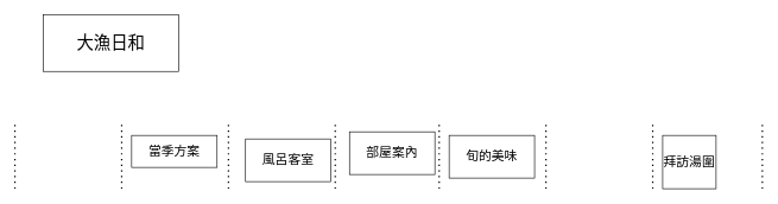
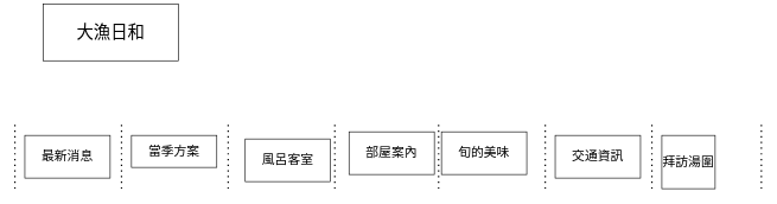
  <mxCell id="0" />
  <mxCell id="1" parent="0" />
+ <mxCell id="2" value="&lt;font style=&quot;font-size: 18px&quot;&gt;最新消息&lt;/font&gt;" style="rounded=0;whiteSpace=wrap;html=1;" vertex="1" parent="1"><mxGeometry x="34" y="190" width="120" height="60" as="geometry" /></mxCell>
  <mxCell id="3" value="&lt;font style=&quot;font-size: 18px&quot;&gt;當季方案&lt;/font&gt;" style="rounded=0;whiteSpace=wrap;html=1;" vertex="1" parent="1"><mxGeometry x="184" y="190" width="120" height="45" as="geometry" /></mxCell>
  <mxCell id="4" value="&lt;span style=&quot;font-size: 18px&quot;&gt;風呂客室&lt;/span&gt;" style="rounded=0;whiteSpace=wrap;html=1;" vertex="1" parent="1"><mxGeometry x="344" y="195" width="120" height="60" as="geometry" /></mxCell>
  <mxCell id="5" value="&lt;span style=&quot;font-size: 18px&quot;&gt;部屋案內&lt;/span&gt;" style="rounded=0;whiteSpace=wrap;html=1;" vertex="1" parent="1"><mxGeometry x="490" y="185" width="120" height="60" as="geometry" /></mxCell>
- <mxCell id="6" value="&lt;span style=&quot;font-size: 18px&quot;&gt;旬的美味&lt;/span&gt;" style="rounded=0;whiteSpace=wrap;html=1;" vertex="1" parent="1"><mxGeometry x="630" y="190" width="120" height="60" as="geometry" /></mxCell>
+ <mxCell id="6" value="&lt;span style=&quot;font-size: 18px&quot;&gt;旬的美味&lt;/span&gt;" style="rounded=0;whiteSpace=wrap;html=1;" vertex="1" parent="1"><mxGeometry x="620" y="185" width="120" height="60" as="geometry" /></mxCell>
+ <mxCell id="7" value="&lt;span style=&quot;font-size: 18px&quot;&gt;交通資訊&lt;/span&gt;" style="rounded=0;whiteSpace=wrap;html=1;" vertex="1" parent="1"><mxGeometry x="780" y="190" width="120" height="60" as="geometry" /></mxCell>
  <mxCell id="8" value="&lt;span style=&quot;font-size: 18px&quot;&gt;拜訪湯圍&lt;/span&gt;" style="rounded=0;whiteSpace=wrap;html=1;" vertex="1" parent="1"><mxGeometry x="930" y="190" width="75" height="75" as="geometry" /></mxCell>
- <mxCell id="9" value="&lt;font style=&quot;font-size: 24px&quot;&gt;大漁日和&lt;/font&gt;" style="rounded=0;whiteSpace=wrap;html=1;" vertex="1" parent="1"><mxGeometry x="60" y="20" width="190" height="80" as="geometry" /></mxCell>
+ <mxCell id="9" value="&lt;font style=&quot;font-size: 24px&quot;&gt;大漁日和&lt;/font&gt;" style="rounded=0;whiteSpace=wrap;html=1;" vertex="1" parent="1"><mxGeometry x="60" y="5" width="190" height="80" as="geometry" /></mxCell>
  <mxCell id="10" value="" style="endArrow=none;dashed=1;html=1;dashPattern=1 3;strokeWidth=2;" edge="1" parent="1"><mxGeometry width="50" height="50" relative="1" as="geometry"><mxPoint x="20" y="265" as="sourcePoint" /><mxPoint x="20" y="175" as="targetPoint" /></mxGeometry></mxCell>
  <mxCell id="11" value="" style="endArrow=none;dashed=1;html=1;dashPattern=1 3;strokeWidth=2;" edge="1" parent="1"><mxGeometry width="50" height="50" relative="1" as="geometry"><mxPoint x="766" y="265" as="sourcePoint" /><mxPoint x="766" y="175" as="targetPoint" /></mxGeometry></mxCell>
  <mxCell id="12" value="" style="endArrow=none;dashed=1;html=1;dashPattern=1 3;strokeWidth=2;" edge="1" parent="1"><mxGeometry width="50" height="50" relative="1" as="geometry"><mxPoint x="616" y="265" as="sourcePoint" /><mxPoint x="616" y="175" as="targetPoint" /></mxGeometry></mxCell>
  <mxCell id="13" value="" style="endArrow=none;dashed=1;html=1;dashPattern=1 3;strokeWidth=2;" edge="1" parent="1"><mxGeometry width="50" height="50" relative="1" as="geometry"><mxPoint x="470" y="265" as="sourcePoint" /><mxPoint x="470" y="175" as="targetPoint" /></mxGeometry></mxCell>
  <mxCell id="14" value="" style="endArrow=none;dashed=1;html=1;dashPattern=1 3;strokeWidth=2;" edge="1" parent="1"><mxGeometry width="50" height="50" relative="1" as="geometry"><mxPoint x="320" y="265" as="sourcePoint" /><mxPoint x="320" y="175" as="targetPoint" /></mxGeometry></mxCell>
  <mxCell id="15" value="" style="endArrow=none;dashed=1;html=1;dashPattern=1 3;strokeWidth=2;" edge="1" parent="1"><mxGeometry width="50" height="50" relative="1" as="geometry"><mxPoint x="170" y="265" as="sourcePoint" /><mxPoint x="170" y="175" as="targetPoint" /></mxGeometry></mxCell>
  <mxCell id="16" value="" style="endArrow=none;dashed=1;html=1;dashPattern=1 3;strokeWidth=2;" edge="1" parent="1"><mxGeometry width="50" height="50" relative="1" as="geometry"><mxPoint x="916" y="265" as="sourcePoint" /><mxPoint x="916" y="175" as="targetPoint" /></mxGeometry></mxCell>
  <mxCell id="17" value="" style="endArrow=none;dashed=1;html=1;dashPattern=1 3;strokeWidth=2;" edge="1" parent="1"><mxGeometry width="50" height="50" relative="1" as="geometry"><mxPoint x="1070" y="265" as="sourcePoint" /><mxPoint x="1070" y="175" as="targetPoint" /></mxGeometry></mxCell>
